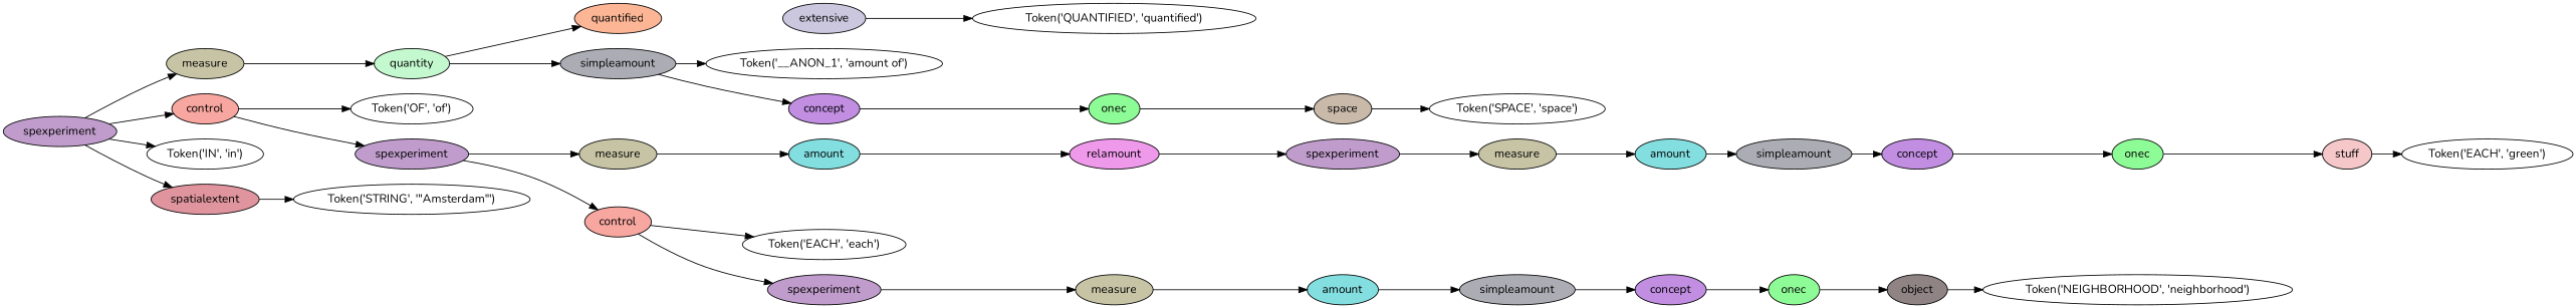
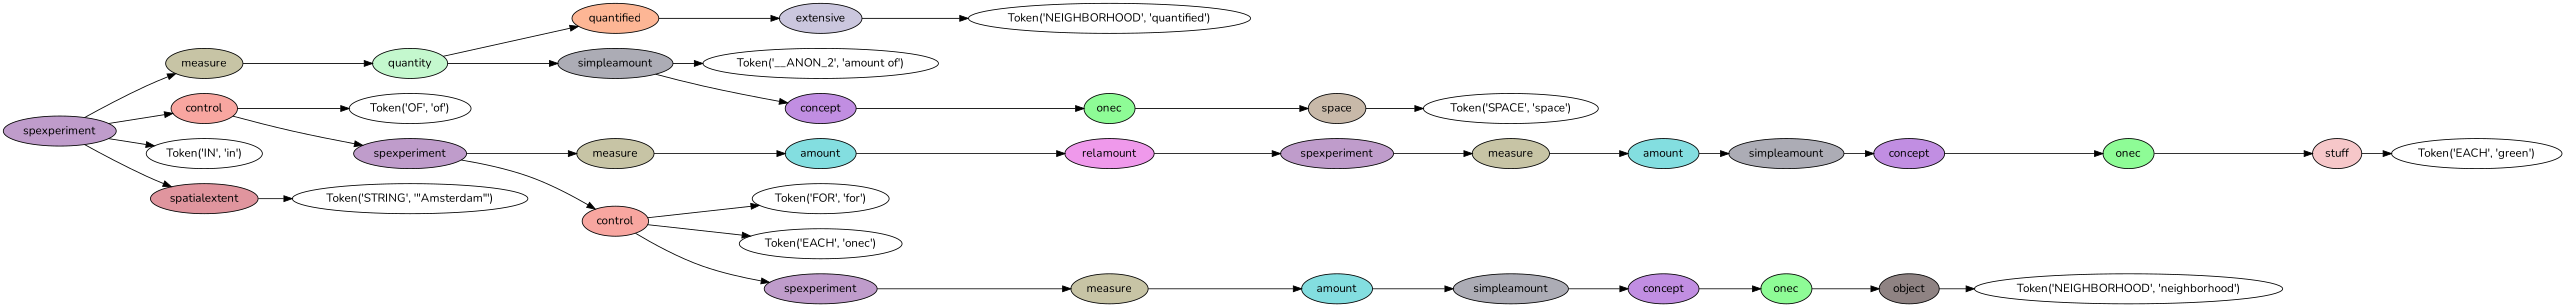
  digraph {
    fontname=Nunito
    rankdir=LR
    node [fontname=Nunito style=filled]
    edge [fontname=Nunito]
-   n1 [label="Token('QUANTIFIED', 'quantified')" style=""]
+   n1 [label="Token('NEIGHBORHOOD', 'quantified')" style=""]
    n2 [fillcolor="#cbc7de" label=extensive]
    n3 [fillcolor="#fdb695" label=quantified]
-   n4 [label="Token('__ANON_1', 'amount of')" style=""]
+   n4 [label="Token('__ANON_2', 'amount of')" style=""]
    n5 [label="Token('SPACE', 'space')" style=""]
    n6 [fillcolor="#c8b9a9" label=space]
    n7 [fillcolor="#8efc96" label=onec]
    n8 [fillcolor="#c18ee2" label=concept]
    n9 [fillcolor="#acacb5" label=simpleamount]
    n10 [fillcolor="#c4f8ce" label=quantity]
    n11 [fillcolor="#c7c4a5" label=measure]
    n12 [label="Token('OF', 'of')" style=""]
    n13 [label="Token('EACH', 'green')" style=""]
    n14 [fillcolor="#f6c7c9" label=stuff]
    n15 [fillcolor="#8efc96" label=onec]
    n16 [fillcolor="#c18ee2" label=concept]
    n17 [fillcolor="#acacb5" label=simpleamount]
    n18 [fillcolor="#83dee0" label=amount]
    n19 [fillcolor="#c7c4a5" label=measure]
    n20 [fillcolor="#bf9ccb" label=spexperiment]
    n21 [fillcolor="#ef99eb" label=relamount]
    n22 [fillcolor="#83dee0" label=amount]
    n23 [fillcolor="#c7c4a5" label=measure]
-   n25 [label="Token('EACH', 'each')" style=""]
+   n24 [label="Token('FOR', 'for')" style=""]
+   n25 [label="Token('EACH', 'onec')" style=""]
    n26 [label="Token('NEIGHBORHOOD', 'neighborhood')" style=""]
    n27 [fillcolor="#8f8383" label=object]
    n28 [fillcolor="#8efc96" label=onec]
    n29 [fillcolor="#c18ee2" label=concept]
    n30 [fillcolor="#acacb5" label=simpleamount]
    n31 [fillcolor="#83dee0" label=amount]
    n32 [fillcolor="#c7c4a5" label=measure]
    n33 [fillcolor="#bf9ccb" label=spexperiment]
    n34 [fillcolor="#f8a6a0" label=control]
    n35 [fillcolor="#bf9ccb" label=spexperiment]
    n36 [fillcolor="#f8a6a0" label=control]
    n37 [label="Token('IN', 'in')" style=""]
    n38 [label="Token('STRING', '\"Amsterdam\"')" style=""]
    n39 [fillcolor="#e0959e" label=spatialextent]
    n40 [fillcolor="#bf9ccb" label=spexperiment]
    n2 -> n1
+   n3 -> n2
    n6 -> n5
    n7 -> n6
    n8 -> n7
    n9 -> n4
    n9 -> n8
    n10 -> n3
    n10 -> n9
    n11 -> n10
    n14 -> n13
    n15 -> n14
    n16 -> n15
    n17 -> n16
    n18 -> n17
    n19 -> n18
    n20 -> n19
    n21 -> n20
    n22 -> n21
    n23 -> n22
    n27 -> n26
    n28 -> n27
    n29 -> n28
    n30 -> n29
    n31 -> n30
    n32 -> n31
    n33 -> n32
+   n34 -> n24
    n34 -> n25
    n34 -> n33
    n35 -> n23
    n35 -> n34
    n36 -> n12
    n36 -> n35
    n39 -> n38
    n40 -> n11
    n40 -> n36
    n40 -> n37
    n40 -> n39
  }
